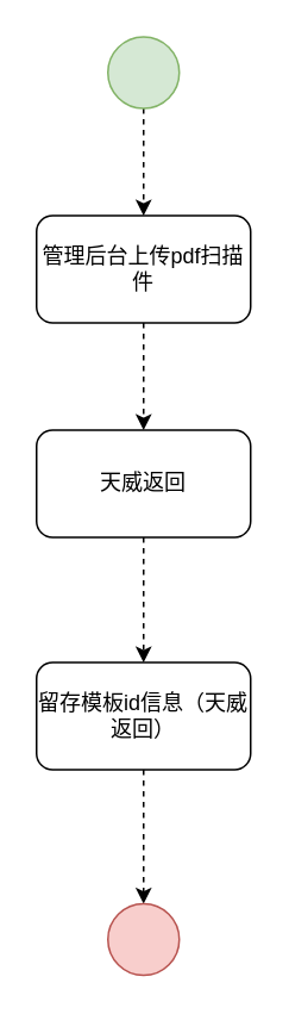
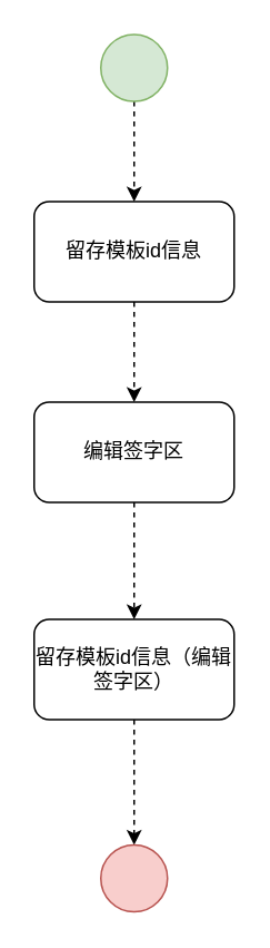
  <mxCell id="0" />
  <mxCell id="1" parent="0" />
  <mxCell id="2" style="edgeStyle=orthogonalEdgeStyle;rounded=0;orthogonalLoop=1;jettySize=auto;html=1;dashed=1;" edge="1" parent="1" source="3" target="5"><mxGeometry relative="1" as="geometry" /></mxCell>
  <mxCell id="3" value="" style="ellipse;whiteSpace=wrap;html=1;aspect=fixed;fillColor=#d5e8d4;strokeColor=#82b366;" vertex="1" parent="1"><mxGeometry x="60" y="20" width="40" height="40" as="geometry" /></mxCell>
  <mxCell id="4" style="edgeStyle=orthogonalEdgeStyle;rounded=0;orthogonalLoop=1;jettySize=auto;html=1;entryX=0.5;entryY=0;entryDx=0;entryDy=0;dashed=1;" edge="1" parent="1" source="5" target="7"><mxGeometry relative="1" as="geometry" /></mxCell>
- <mxCell id="5" value="管理后台上传pdf扫描件" style="rounded=1;whiteSpace=wrap;html=1;" vertex="1" parent="1"><mxGeometry x="20" y="120" width="120" height="60" as="geometry" /></mxCell>
+ <mxCell id="5" value="留存模板id信息" style="rounded=1;whiteSpace=wrap;html=1;" vertex="1" parent="1"><mxGeometry x="20" y="120" width="120" height="60" as="geometry" /></mxCell>
  <mxCell id="6" style="edgeStyle=orthogonalEdgeStyle;rounded=0;orthogonalLoop=1;jettySize=auto;html=1;dashed=1;" edge="1" parent="1" source="7" target="9"><mxGeometry relative="1" as="geometry" /></mxCell>
- <mxCell id="7" value="天威返回" style="rounded=1;whiteSpace=wrap;html=1;" vertex="1" parent="1"><mxGeometry x="20" y="240" width="120" height="60" as="geometry" /></mxCell>
+ <mxCell id="7" value="编辑签字区" style="rounded=1;whiteSpace=wrap;html=1;" vertex="1" parent="1"><mxGeometry x="20" y="240" width="120" height="60" as="geometry" /></mxCell>
  <mxCell id="8" style="edgeStyle=orthogonalEdgeStyle;rounded=0;orthogonalLoop=1;jettySize=auto;html=1;dashed=1;" edge="1" parent="1" source="9" target="10"><mxGeometry relative="1" as="geometry" /></mxCell>
- <mxCell id="9" value="留存模板id信息（天威返回）" style="rounded=1;whiteSpace=wrap;html=1;" vertex="1" parent="1"><mxGeometry x="20" y="370" width="120" height="60" as="geometry" /></mxCell>
+ <mxCell id="9" value="留存模板id信息（编辑签字区）" style="rounded=1;whiteSpace=wrap;html=1;" vertex="1" parent="1"><mxGeometry x="20" y="370" width="120" height="60" as="geometry" /></mxCell>
  <mxCell id="10" value="" style="ellipse;whiteSpace=wrap;html=1;aspect=fixed;fillColor=#f8cecc;strokeColor=#b85450;" vertex="1" parent="1"><mxGeometry x="60" y="505" width="40" height="40" as="geometry" /></mxCell>
